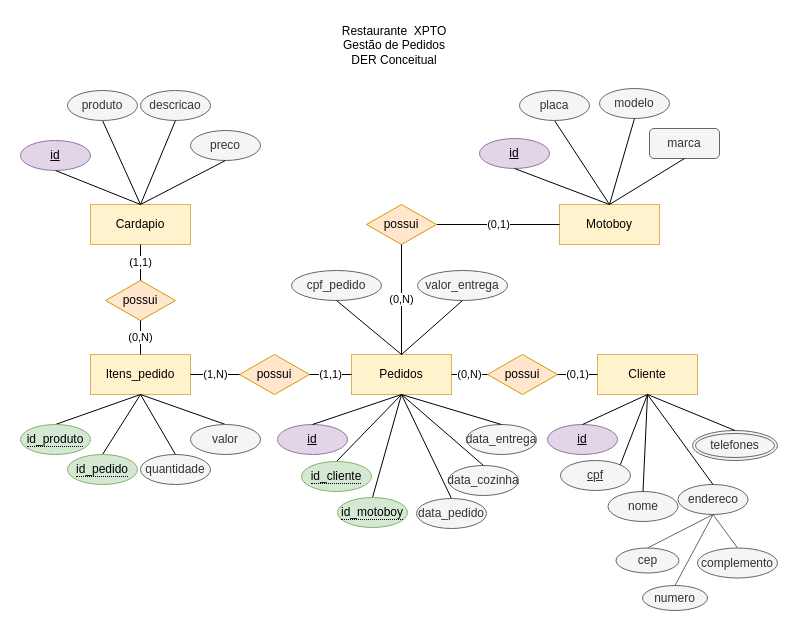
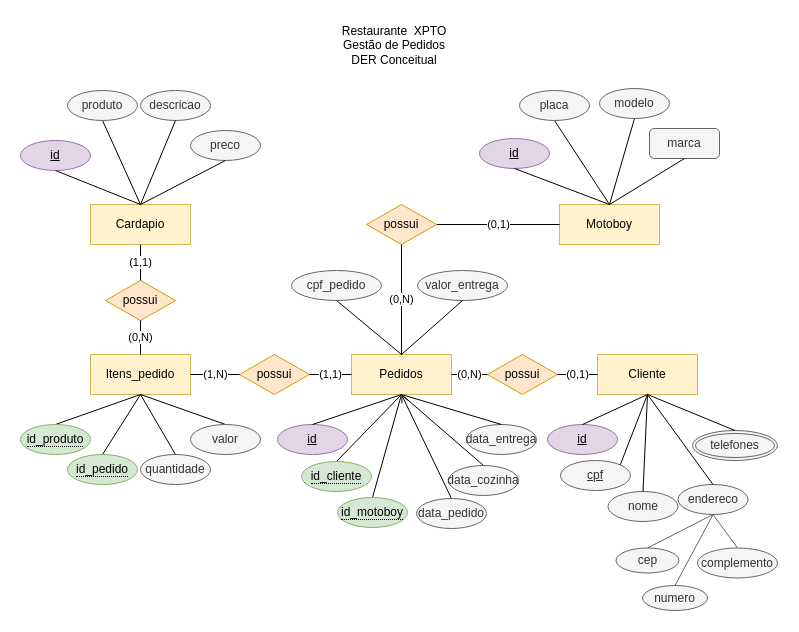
  <mxCell id="0" />
  <mxCell id="1" parent="0" />
  <mxCell id="2" value="Restaurante&amp;nbsp; XPTO&lt;br&gt;Gestão de Pedidos&lt;br&gt;DER Conceitual" style="text;html=1;strokeColor=none;fillColor=none;align=center;verticalAlign=middle;whiteSpace=wrap;rounded=0;" vertex="1" parent="1"><mxGeometry x="309" y="20" width="170" height="50" as="geometry" /></mxCell>
  <mxCell id="3" value="Cardapio" style="whiteSpace=wrap;html=1;align=center;fillColor=#fff2cc;strokeColor=#d6b656;" vertex="1" parent="1"><mxGeometry x="90" y="204" width="100" height="40" as="geometry" /></mxCell>
  <mxCell id="4" style="rounded=0;orthogonalLoop=1;jettySize=auto;html=1;exitX=0.5;exitY=1;exitDx=0;exitDy=0;entryX=0.5;entryY=0;entryDx=0;entryDy=0;endArrow=none;endFill=0;" edge="1" parent="1" source="6" target="3"><mxGeometry relative="1" as="geometry" /></mxCell>
  <mxCell id="5" value="id" style="ellipse;whiteSpace=wrap;html=1;align=center;fontStyle=4;fillColor=#e1d5e7;strokeColor=#9673a6;" vertex="1" parent="1"><mxGeometry x="20" y="140" width="70" height="30" as="geometry" /></mxCell>
  <mxCell id="6" value="produto" style="ellipse;whiteSpace=wrap;html=1;align=center;fillColor=#f5f5f5;fontColor=#333333;strokeColor=#666666;" vertex="1" parent="1"><mxGeometry x="67" y="90" width="70" height="30" as="geometry" /></mxCell>
  <mxCell id="7" value="descricao" style="ellipse;whiteSpace=wrap;html=1;align=center;fillColor=#f5f5f5;fontColor=#333333;strokeColor=#666666;" vertex="1" parent="1"><mxGeometry x="140" y="90" width="70" height="30" as="geometry" /></mxCell>
  <mxCell id="8" value="preco" style="ellipse;whiteSpace=wrap;html=1;align=center;fillColor=#f5f5f5;fontColor=#333333;strokeColor=#666666;" vertex="1" parent="1"><mxGeometry x="190" y="130" width="70" height="30" as="geometry" /></mxCell>
  <mxCell id="9" style="rounded=0;orthogonalLoop=1;jettySize=auto;html=1;exitX=0.5;exitY=1;exitDx=0;exitDy=0;entryX=0.5;entryY=0;entryDx=0;entryDy=0;endArrow=none;endFill=0;" edge="1" parent="1" source="5" target="3"><mxGeometry relative="1" as="geometry"><mxPoint x="95" y="354" as="sourcePoint" /><mxPoint x="150" y="254" as="targetPoint" /></mxGeometry></mxCell>
  <mxCell id="10" style="rounded=0;orthogonalLoop=1;jettySize=auto;html=1;exitX=0.5;exitY=1;exitDx=0;exitDy=0;entryX=0.5;entryY=0;entryDx=0;entryDy=0;endArrow=none;endFill=0;" edge="1" parent="1" source="7" target="3"><mxGeometry relative="1" as="geometry"><mxPoint x="55" y="304" as="sourcePoint" /><mxPoint x="150" y="254" as="targetPoint" /></mxGeometry></mxCell>
  <mxCell id="11" style="rounded=0;orthogonalLoop=1;jettySize=auto;html=1;exitX=0.5;exitY=1;exitDx=0;exitDy=0;entryX=0.5;entryY=0;entryDx=0;entryDy=0;endArrow=none;endFill=0;" edge="1" parent="1" source="8" target="3"><mxGeometry relative="1" as="geometry"><mxPoint x="195" y="354" as="sourcePoint" /><mxPoint x="150" y="254" as="targetPoint" /></mxGeometry></mxCell>
  <mxCell id="12" value="Itens_pedido" style="whiteSpace=wrap;html=1;align=center;fillColor=#fff2cc;strokeColor=#d6b656;" vertex="1" parent="1"><mxGeometry x="90" y="354" width="100" height="40" as="geometry" /></mxCell>
  <mxCell id="13" style="rounded=0;orthogonalLoop=1;jettySize=auto;html=1;exitX=0.5;exitY=0;exitDx=0;exitDy=0;entryX=0.5;entryY=1;entryDx=0;entryDy=0;endArrow=none;endFill=0;" edge="1" parent="1" source="27" target="12"><mxGeometry relative="1" as="geometry"><mxPoint x="90" y="454" as="sourcePoint" /><mxPoint x="-109" y="404" as="targetPoint" /></mxGeometry></mxCell>
  <mxCell id="14" style="rounded=0;orthogonalLoop=1;jettySize=auto;html=1;exitX=0.5;exitY=0;exitDx=0;exitDy=0;entryX=0.5;entryY=1;entryDx=0;entryDy=0;endArrow=none;endFill=0;" edge="1" parent="1" source="26" target="12"><mxGeometry relative="1" as="geometry"><mxPoint x="51" y="424" as="sourcePoint" /><mxPoint x="150" y="404" as="targetPoint" /></mxGeometry></mxCell>
  <mxCell id="15" value="quantidade" style="ellipse;whiteSpace=wrap;html=1;align=center;fillColor=#f5f5f5;fontColor=#333333;strokeColor=#666666;" vertex="1" parent="1"><mxGeometry x="140" y="454" width="70" height="30" as="geometry" /></mxCell>
  <mxCell id="16" style="rounded=0;orthogonalLoop=1;jettySize=auto;html=1;exitX=0.5;exitY=0;exitDx=0;exitDy=0;entryX=0.5;entryY=1;entryDx=0;entryDy=0;endArrow=none;endFill=0;" edge="1" parent="1" source="17" target="12"><mxGeometry relative="1" as="geometry"><mxPoint x="-59" y="474" as="sourcePoint" /><mxPoint x="-109" y="404" as="targetPoint" /></mxGeometry></mxCell>
  <mxCell id="17" value="valor" style="ellipse;whiteSpace=wrap;html=1;align=center;fillColor=#f5f5f5;fontColor=#333333;strokeColor=#666666;" vertex="1" parent="1"><mxGeometry x="190" y="424" width="70" height="30" as="geometry" /></mxCell>
  <mxCell id="18" style="rounded=0;orthogonalLoop=1;jettySize=auto;html=1;exitX=0.5;exitY=0;exitDx=0;exitDy=0;entryX=0.5;entryY=1;entryDx=0;entryDy=0;endArrow=none;endFill=0;" edge="1" parent="1" source="15" target="12"><mxGeometry relative="1" as="geometry"><mxPoint x="241" y="434" as="sourcePoint" /><mxPoint x="150" y="404" as="targetPoint" /></mxGeometry></mxCell>
  <mxCell id="19" value="Pedidos" style="whiteSpace=wrap;html=1;align=center;fillColor=#fff2cc;strokeColor=#d6b656;" vertex="1" parent="1"><mxGeometry x="351" y="354" width="100" height="40" as="geometry" /></mxCell>
  <mxCell id="20" value="id" style="ellipse;whiteSpace=wrap;html=1;align=center;fontStyle=4;fillColor=#e1d5e7;strokeColor=#9673a6;" vertex="1" parent="1"><mxGeometry x="277" y="424" width="70" height="30" as="geometry" /></mxCell>
  <mxCell id="21" style="rounded=0;orthogonalLoop=1;jettySize=auto;html=1;exitX=0.5;exitY=0;exitDx=0;exitDy=0;entryX=0.5;entryY=1;entryDx=0;entryDy=0;endArrow=none;endFill=0;" edge="1" source="74" target="19" parent="1"><mxGeometry relative="1" as="geometry"><mxPoint x="323" y="474" as="sourcePoint" /><mxPoint x="152" y="404" as="targetPoint" /></mxGeometry></mxCell>
  <mxCell id="22" style="rounded=0;orthogonalLoop=1;jettySize=auto;html=1;exitX=0.5;exitY=0;exitDx=0;exitDy=0;entryX=0.5;entryY=1;entryDx=0;entryDy=0;endArrow=none;endFill=0;" edge="1" source="20" target="19" parent="1"><mxGeometry relative="1" as="geometry"><mxPoint x="352" y="474" as="sourcePoint" /><mxPoint x="411" y="404" as="targetPoint" /></mxGeometry></mxCell>
- <mxCell id="23" style="rounded=0;orthogonalLoop=1;jettySize=auto;html=1;exitX=0.5;exitY=0;exitDx=0;exitDy=0;entryX=0.5;entryY=1;entryDx=0;entryDy=0;endArrow=none;endFill=0;" edge="1" source="24" target="19" parent="1"><mxGeometry relative="1" as="geometry"><mxPoint x="202" y="474" as="sourcePoint" /><mxPoint x="152" y="404" as="targetPoint" /></mxGeometry></mxCell>
+ <mxCell id="23" style="rounded=0;orthogonalLoop=1;jettySize=auto;html=1;exitX=0.5;exitY=0;exitDx=0;exitDy=0;entryX=0.5;entryY=1;entryDx=0;entryDy=0;endArrow=open;endFill=0;" edge="1" source="24" target="19" parent="1"><mxGeometry relative="1" as="geometry"><mxPoint x="202" y="474" as="sourcePoint" /><mxPoint x="152" y="404" as="targetPoint" /></mxGeometry></mxCell>
  <mxCell id="24" value="data_pedido" style="ellipse;whiteSpace=wrap;html=1;align=center;fillColor=#f5f5f5;fontColor=#333333;strokeColor=#666666;" vertex="1" parent="1"><mxGeometry x="416" y="498" width="70" height="30" as="geometry" /></mxCell>
  <mxCell id="25" style="rounded=0;orthogonalLoop=1;jettySize=auto;html=1;exitX=0.5;exitY=0;exitDx=0;exitDy=0;entryX=0.5;entryY=1;entryDx=0;entryDy=0;endArrow=none;endFill=0;" edge="1" source="75" target="19" parent="1"><mxGeometry relative="1" as="geometry"><mxPoint x="372" y="504" as="sourcePoint" /><mxPoint x="411" y="404" as="targetPoint" /></mxGeometry></mxCell>
  <mxCell id="26" value="&lt;span style=&quot;border-bottom: 1px dotted&quot;&gt;id_produto&lt;/span&gt;" style="ellipse;whiteSpace=wrap;html=1;align=center;fillColor=#d5e8d4;strokeColor=#82b366;" vertex="1" parent="1"><mxGeometry x="20" y="424" width="70" height="30" as="geometry" /></mxCell>
  <mxCell id="27" value="&lt;span style=&quot;border-bottom: 1px dotted&quot;&gt;id_pedido&lt;/span&gt;" style="ellipse;whiteSpace=wrap;html=1;align=center;fillColor=#d5e8d4;strokeColor=#82b366;" vertex="1" parent="1"><mxGeometry x="67" y="454" width="70" height="30" as="geometry" /></mxCell>
  <mxCell id="28" value="data_cozinha" style="ellipse;whiteSpace=wrap;html=1;align=center;fillColor=#f5f5f5;fontColor=#333333;strokeColor=#666666;" vertex="1" parent="1"><mxGeometry x="448" y="465" width="70" height="30" as="geometry" /></mxCell>
  <mxCell id="29" value="data_entrega" style="ellipse;whiteSpace=wrap;html=1;align=center;fillColor=#f5f5f5;fontColor=#333333;strokeColor=#666666;" vertex="1" parent="1"><mxGeometry x="466" y="424" width="70" height="30" as="geometry" /></mxCell>
  <mxCell id="30" value="cpf_pedido" style="ellipse;whiteSpace=wrap;html=1;align=center;fillColor=#f5f5f5;fontColor=#333333;strokeColor=#666666;" vertex="1" parent="1"><mxGeometry x="291" y="270" width="90" height="30" as="geometry" /></mxCell>
  <mxCell id="31" style="rounded=0;orthogonalLoop=1;jettySize=auto;html=1;exitX=0.5;exitY=0;exitDx=0;exitDy=0;entryX=0.5;entryY=1;entryDx=0;entryDy=0;endArrow=none;endFill=0;" edge="1" parent="1" source="28" target="19"><mxGeometry relative="1" as="geometry"><mxPoint x="403" y="564" as="sourcePoint" /><mxPoint x="411" y="404" as="targetPoint" /></mxGeometry></mxCell>
  <mxCell id="32" style="rounded=0;orthogonalLoop=1;jettySize=auto;html=1;exitX=0.5;exitY=0;exitDx=0;exitDy=0;endArrow=none;endFill=0;entryX=0.5;entryY=1;entryDx=0;entryDy=0;" edge="1" parent="1" source="29" target="19"><mxGeometry relative="1" as="geometry"><mxPoint x="413" y="574" as="sourcePoint" /><mxPoint x="421" y="414" as="targetPoint" /></mxGeometry></mxCell>
  <mxCell id="33" style="rounded=0;orthogonalLoop=1;jettySize=auto;html=1;exitX=0.5;exitY=1;exitDx=0;exitDy=0;entryX=0.5;entryY=0;entryDx=0;entryDy=0;endArrow=none;endFill=0;" edge="1" parent="1" source="30" target="19"><mxGeometry relative="1" as="geometry"><mxPoint x="423" y="584" as="sourcePoint" /><mxPoint x="431" y="424" as="targetPoint" /></mxGeometry></mxCell>
  <mxCell id="34" value="Cliente" style="whiteSpace=wrap;html=1;align=center;fillColor=#fff2cc;strokeColor=#d6b656;" vertex="1" parent="1"><mxGeometry x="597" y="354" width="100" height="40" as="geometry" /></mxCell>
  <mxCell id="35" value="Motoboy" style="whiteSpace=wrap;html=1;align=center;fillColor=#fff2cc;strokeColor=#d6b656;" vertex="1" parent="1"><mxGeometry x="559" y="204" width="100" height="40" as="geometry" /></mxCell>
  <mxCell id="36" style="rounded=0;orthogonalLoop=1;jettySize=auto;html=1;exitX=0.5;exitY=1;exitDx=0;exitDy=0;entryX=0.5;entryY=0;entryDx=0;entryDy=0;endArrow=none;endFill=0;" edge="1" source="38" parent="1" target="35"><mxGeometry relative="1" as="geometry"><mxPoint x="599" y="202" as="targetPoint" /></mxGeometry></mxCell>
  <mxCell id="37" value="id" style="ellipse;whiteSpace=wrap;html=1;align=center;fontStyle=4;fillColor=#e1d5e7;strokeColor=#9673a6;" vertex="1" parent="1"><mxGeometry x="479" y="138" width="70" height="30" as="geometry" /></mxCell>
  <mxCell id="38" value="placa" style="ellipse;whiteSpace=wrap;html=1;align=center;fillColor=#f5f5f5;fontColor=#333333;strokeColor=#666666;" vertex="1" parent="1"><mxGeometry x="519" y="90" width="70" height="30" as="geometry" /></mxCell>
  <mxCell id="39" value="modelo" style="ellipse;whiteSpace=wrap;html=1;align=center;fillColor=#f5f5f5;fontColor=#333333;strokeColor=#666666;" vertex="1" parent="1"><mxGeometry x="599" y="88" width="70" height="30" as="geometry" /></mxCell>
  <mxCell id="40" value="marca" style="whiteSpace=wrap;html=1;align=center;fillColor=#f5f5f5;fontColor=#333333;strokeColor=#666666;rounded=1;" vertex="1" parent="1"><mxGeometry x="649" y="128" width="70" height="30" as="geometry" /></mxCell>
  <mxCell id="41" style="rounded=0;orthogonalLoop=1;jettySize=auto;html=1;exitX=0.5;exitY=1;exitDx=0;exitDy=0;endArrow=none;endFill=0;entryX=0.5;entryY=0;entryDx=0;entryDy=0;" edge="1" source="37" parent="1" target="35"><mxGeometry relative="1" as="geometry"><mxPoint x="554" y="352" as="sourcePoint" /><mxPoint x="559" y="190" as="targetPoint" /></mxGeometry></mxCell>
  <mxCell id="42" style="rounded=0;orthogonalLoop=1;jettySize=auto;html=1;exitX=0.5;exitY=1;exitDx=0;exitDy=0;endArrow=none;endFill=0;entryX=0.5;entryY=0;entryDx=0;entryDy=0;" edge="1" source="39" parent="1" target="35"><mxGeometry relative="1" as="geometry"><mxPoint x="514" y="302" as="sourcePoint" /><mxPoint x="609" y="202" as="targetPoint" /></mxGeometry></mxCell>
  <mxCell id="43" style="rounded=0;orthogonalLoop=1;jettySize=auto;html=1;exitX=0.5;exitY=1;exitDx=0;exitDy=0;entryX=0.5;entryY=0;entryDx=0;entryDy=0;endArrow=none;endFill=0;" edge="1" source="40" parent="1" target="35"><mxGeometry relative="1" as="geometry"><mxPoint x="654" y="352" as="sourcePoint" /><mxPoint x="599" y="202" as="targetPoint" /></mxGeometry></mxCell>
  <mxCell id="44" value="valor_entrega" style="ellipse;whiteSpace=wrap;html=1;align=center;fillColor=#f5f5f5;fontColor=#333333;strokeColor=#666666;" vertex="1" parent="1"><mxGeometry x="417" y="270" width="90" height="30" as="geometry" /></mxCell>
  <mxCell id="45" style="rounded=0;orthogonalLoop=1;jettySize=auto;html=1;exitX=0.5;exitY=1;exitDx=0;exitDy=0;entryX=0.5;entryY=0;entryDx=0;entryDy=0;endArrow=none;endFill=0;" edge="1" parent="1" source="44" target="19"><mxGeometry relative="1" as="geometry"><mxPoint x="346" y="310" as="sourcePoint" /><mxPoint x="411" y="364" as="targetPoint" /></mxGeometry></mxCell>
  <mxCell id="46" value="id" style="ellipse;whiteSpace=wrap;html=1;align=center;fontStyle=4;fillColor=#e1d5e7;strokeColor=#9673a6;" vertex="1" parent="1"><mxGeometry x="547" y="424" width="70" height="30" as="geometry" /></mxCell>
  <mxCell id="47" value="cpf" style="ellipse;whiteSpace=wrap;html=1;align=center;fontStyle=4;fillColor=#f5f5f5;fontColor=#333333;strokeColor=#666666;" vertex="1" parent="1"><mxGeometry x="560" y="460" width="70" height="30" as="geometry" /></mxCell>
  <mxCell id="48" value="nome" style="ellipse;whiteSpace=wrap;html=1;align=center;fillColor=#f5f5f5;fontColor=#333333;strokeColor=#666666;" vertex="1" parent="1"><mxGeometry x="607.5" y="491" width="70" height="30" as="geometry" /></mxCell>
  <mxCell id="49" value="telefones" style="ellipse;shape=doubleEllipse;margin=3;whiteSpace=wrap;html=1;align=center;fillColor=#f5f5f5;fontColor=#333333;strokeColor=#666666;" vertex="1" parent="1"><mxGeometry x="692" y="430" width="85" height="30" as="geometry" /></mxCell>
  <mxCell id="50" value="endereco" style="ellipse;whiteSpace=wrap;html=1;align=center;fillColor=#f5f5f5;fontColor=#333333;strokeColor=#666666;" vertex="1" parent="1"><mxGeometry x="677.5" y="484" width="70" height="30" as="geometry" /></mxCell>
  <mxCell id="51" value="cep" style="ellipse;whiteSpace=wrap;html=1;align=center;fillColor=#f5f5f5;fontColor=#333333;strokeColor=#666666;" vertex="1" parent="1"><mxGeometry x="615.5" y="547.5" width="63" height="25" as="geometry" /></mxCell>
  <mxCell id="52" value="numero" style="ellipse;whiteSpace=wrap;html=1;align=center;fillColor=#f5f5f5;fontColor=#333333;strokeColor=#666666;" vertex="1" parent="1"><mxGeometry x="642" y="585" width="65" height="25" as="geometry" /></mxCell>
  <mxCell id="53" value="complemento" style="ellipse;whiteSpace=wrap;html=1;align=center;fillColor=#f5f5f5;fontColor=#333333;strokeColor=#666666;" vertex="1" parent="1"><mxGeometry x="697" y="547.5" width="80" height="30" as="geometry" /></mxCell>
  <mxCell id="54" style="rounded=0;orthogonalLoop=1;jettySize=auto;html=1;exitX=0.5;exitY=0;exitDx=0;exitDy=0;entryX=0.5;entryY=1;entryDx=0;entryDy=0;endArrow=none;endFill=0;" edge="1" parent="1" source="46" target="34"><mxGeometry relative="1" as="geometry"><mxPoint x="382" y="514" as="sourcePoint" /><mxPoint x="411" y="404" as="targetPoint" /></mxGeometry></mxCell>
  <mxCell id="55" style="rounded=0;orthogonalLoop=1;jettySize=auto;html=1;exitX=0.5;exitY=0;exitDx=0;exitDy=0;entryX=0.5;entryY=1;entryDx=0;entryDy=0;endArrow=none;endFill=0;" edge="1" parent="1" source="49" target="34"><mxGeometry relative="1" as="geometry"><mxPoint x="592" y="434" as="sourcePoint" /><mxPoint x="657" y="404" as="targetPoint" /></mxGeometry></mxCell>
  <mxCell id="56" style="rounded=0;orthogonalLoop=1;jettySize=auto;html=1;exitX=1;exitY=0;exitDx=0;exitDy=0;entryX=0.5;entryY=1;entryDx=0;entryDy=0;endArrow=none;endFill=0;" edge="1" parent="1" source="47" target="34"><mxGeometry relative="1" as="geometry"><mxPoint x="750" y="420" as="sourcePoint" /><mxPoint x="657" y="404" as="targetPoint" /></mxGeometry></mxCell>
  <mxCell id="57" style="rounded=0;orthogonalLoop=1;jettySize=auto;html=1;exitX=0.5;exitY=0;exitDx=0;exitDy=0;endArrow=none;endFill=0;entryX=0.5;entryY=1;entryDx=0;entryDy=0;" edge="1" parent="1" source="48" target="34"><mxGeometry relative="1" as="geometry"><mxPoint x="630" y="475" as="sourcePoint" /><mxPoint x="657" y="404" as="targetPoint" /></mxGeometry></mxCell>
  <mxCell id="58" style="rounded=0;orthogonalLoop=1;jettySize=auto;html=1;exitX=0.5;exitY=0;exitDx=0;exitDy=0;endArrow=none;endFill=0;entryX=0.5;entryY=1;entryDx=0;entryDy=0;" edge="1" parent="1" source="50" target="34"><mxGeometry relative="1" as="geometry"><mxPoint x="642" y="500" as="sourcePoint" /><mxPoint x="654" y="404" as="targetPoint" /></mxGeometry></mxCell>
  <mxCell id="59" style="rounded=0;orthogonalLoop=1;jettySize=auto;html=1;exitX=0.5;exitY=0;exitDx=0;exitDy=0;endArrow=none;endFill=0;entryX=0.5;entryY=1;entryDx=0;entryDy=0;fillColor=#f5f5f5;strokeColor=#666666;" edge="1" parent="1" source="51" target="50"><mxGeometry relative="1" as="geometry"><mxPoint x="722" y="494" as="sourcePoint" /><mxPoint x="657" y="404" as="targetPoint" /></mxGeometry></mxCell>
  <mxCell id="60" style="rounded=0;orthogonalLoop=1;jettySize=auto;html=1;exitX=0.5;exitY=0;exitDx=0;exitDy=0;endArrow=none;endFill=0;entryX=0.5;entryY=1;entryDx=0;entryDy=0;fillColor=#f5f5f5;strokeColor=#666666;" edge="1" parent="1" source="52" target="50"><mxGeometry relative="1" as="geometry"><mxPoint x="682" y="560" as="sourcePoint" /><mxPoint x="722" y="524" as="targetPoint" /></mxGeometry></mxCell>
  <mxCell id="61" style="rounded=0;orthogonalLoop=1;jettySize=auto;html=1;exitX=0.5;exitY=0;exitDx=0;exitDy=0;endArrow=none;endFill=0;entryX=0.5;entryY=1;entryDx=0;entryDy=0;fillColor=#f5f5f5;strokeColor=#666666;" edge="1" parent="1" source="53" target="50"><mxGeometry relative="1" as="geometry"><mxPoint x="722" y="595" as="sourcePoint" /><mxPoint x="722" y="524" as="targetPoint" /></mxGeometry></mxCell>
  <mxCell id="62" value="possui" style="shape=rhombus;perimeter=rhombusPerimeter;whiteSpace=wrap;html=1;align=center;fillColor=#ffe6cc;strokeColor=#d79b00;" vertex="1" parent="1"><mxGeometry x="105" y="280" width="70" height="40" as="geometry" /></mxCell>
  <mxCell id="63" value="(1,1)" style="rounded=0;orthogonalLoop=1;jettySize=auto;html=1;exitX=0.5;exitY=0;exitDx=0;exitDy=0;entryX=0.5;entryY=1;entryDx=0;entryDy=0;endArrow=none;endFill=0;" edge="1" parent="1" source="62" target="3"><mxGeometry relative="1" as="geometry"><mxPoint x="185" y="130" as="sourcePoint" /><mxPoint x="150" y="214" as="targetPoint" /></mxGeometry></mxCell>
  <mxCell id="64" value="(0,N)" style="rounded=0;orthogonalLoop=1;jettySize=auto;html=1;entryX=0.5;entryY=1;entryDx=0;entryDy=0;endArrow=none;endFill=0;exitX=0.5;exitY=0;exitDx=0;exitDy=0;" edge="1" parent="1" source="12" target="62"><mxGeometry relative="1" as="geometry"><mxPoint x="139" y="350" as="sourcePoint" /><mxPoint x="150" y="254" as="targetPoint" /></mxGeometry></mxCell>
  <mxCell id="65" value="possui" style="shape=rhombus;perimeter=rhombusPerimeter;whiteSpace=wrap;html=1;align=center;fillColor=#ffe6cc;strokeColor=#d79b00;" vertex="1" parent="1"><mxGeometry x="239" y="354" width="70" height="40" as="geometry" /></mxCell>
  <mxCell id="66" value="(1,1)" style="rounded=0;orthogonalLoop=1;jettySize=auto;html=1;exitX=1;exitY=0.5;exitDx=0;exitDy=0;entryX=0;entryY=0.5;entryDx=0;entryDy=0;endArrow=none;endFill=0;" edge="1" parent="1" source="65" target="19"><mxGeometry relative="1" as="geometry"><mxPoint x="150" y="290" as="sourcePoint" /><mxPoint x="150" y="254" as="targetPoint" /></mxGeometry></mxCell>
  <mxCell id="67" value="(1,N)" style="rounded=0;orthogonalLoop=1;jettySize=auto;html=1;exitX=1;exitY=0.5;exitDx=0;exitDy=0;entryX=0;entryY=0.5;entryDx=0;entryDy=0;endArrow=none;endFill=0;" edge="1" parent="1" source="12" target="65"><mxGeometry relative="1" as="geometry"><mxPoint x="319" y="384" as="sourcePoint" /><mxPoint x="361" y="384" as="targetPoint" /></mxGeometry></mxCell>
  <mxCell id="68" value="(0,1)" style="rounded=0;orthogonalLoop=1;jettySize=auto;html=1;exitX=1;exitY=0.5;exitDx=0;exitDy=0;entryX=0;entryY=0.5;entryDx=0;entryDy=0;endArrow=none;endFill=0;" edge="1" source="69" parent="1" target="35"><mxGeometry relative="1" as="geometry"><mxPoint x="692" y="130" as="sourcePoint" /><mxPoint x="647" y="244" as="targetPoint" /></mxGeometry></mxCell>
  <mxCell id="69" value="possui" style="shape=rhombus;perimeter=rhombusPerimeter;whiteSpace=wrap;html=1;align=center;fillColor=#ffe6cc;strokeColor=#d79b00;" vertex="1" parent="1"><mxGeometry x="366" y="204" width="70" height="40" as="geometry" /></mxCell>
  <mxCell id="70" value="(0,N)" style="rounded=0;orthogonalLoop=1;jettySize=auto;html=1;entryX=0.5;entryY=1;entryDx=0;entryDy=0;endArrow=none;endFill=0;exitX=0.5;exitY=0;exitDx=0;exitDy=0;" edge="1" target="69" parent="1" source="19"><mxGeometry relative="1" as="geometry"><mxPoint x="647" y="354" as="sourcePoint" /><mxPoint x="657" y="254" as="targetPoint" /></mxGeometry></mxCell>
  <mxCell id="71" value="possui" style="shape=rhombus;perimeter=rhombusPerimeter;whiteSpace=wrap;html=1;align=center;fillColor=#ffe6cc;strokeColor=#d79b00;" vertex="1" parent="1"><mxGeometry x="487" y="354" width="70" height="40" as="geometry" /></mxCell>
  <mxCell id="72" value="(0,1)" style="rounded=0;orthogonalLoop=1;jettySize=auto;html=1;exitX=1;exitY=0.5;exitDx=0;exitDy=0;entryX=0;entryY=0.5;entryDx=0;entryDy=0;endArrow=none;endFill=0;" edge="1" parent="1" source="71" target="34"><mxGeometry relative="1" as="geometry"><mxPoint x="446" y="234" as="sourcePoint" /><mxPoint x="569" y="234" as="targetPoint" /></mxGeometry></mxCell>
  <mxCell id="73" value="(0,N)" style="rounded=0;orthogonalLoop=1;jettySize=auto;html=1;entryX=0;entryY=0.5;entryDx=0;entryDy=0;endArrow=none;endFill=0;exitX=1;exitY=0.5;exitDx=0;exitDy=0;" edge="1" parent="1" source="19" target="71"><mxGeometry relative="1" as="geometry"><mxPoint x="411" y="364" as="sourcePoint" /><mxPoint x="411" y="254" as="targetPoint" /></mxGeometry></mxCell>
  <mxCell id="74" value="&lt;span style=&quot;border-bottom: 1px dotted&quot;&gt;id_cliente&lt;/span&gt;" style="ellipse;whiteSpace=wrap;html=1;align=center;fillColor=#d5e8d4;strokeColor=#82b366;" vertex="1" parent="1"><mxGeometry x="301" y="461" width="70" height="30" as="geometry" /></mxCell>
  <mxCell id="75" value="&lt;span style=&quot;border-bottom: 1px dotted&quot;&gt;id_motoboy&lt;/span&gt;" style="ellipse;whiteSpace=wrap;html=1;align=center;fillColor=#d5e8d4;strokeColor=#82b366;" vertex="1" parent="1"><mxGeometry x="337" y="497" width="70" height="30" as="geometry" /></mxCell>
